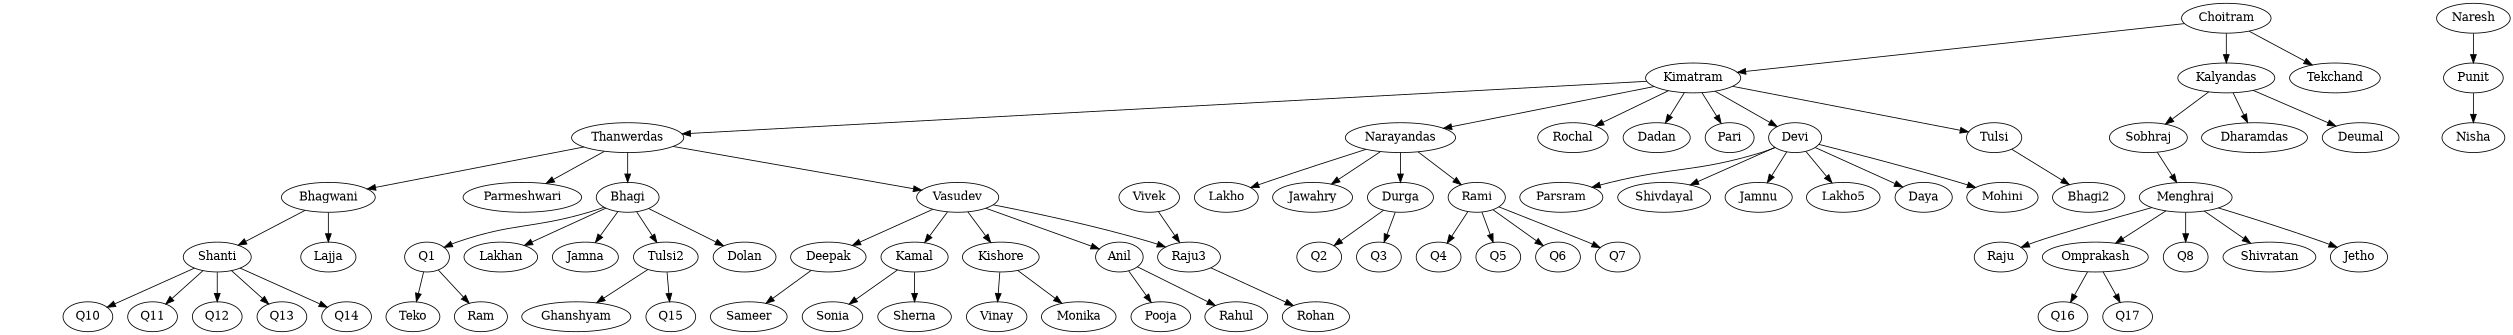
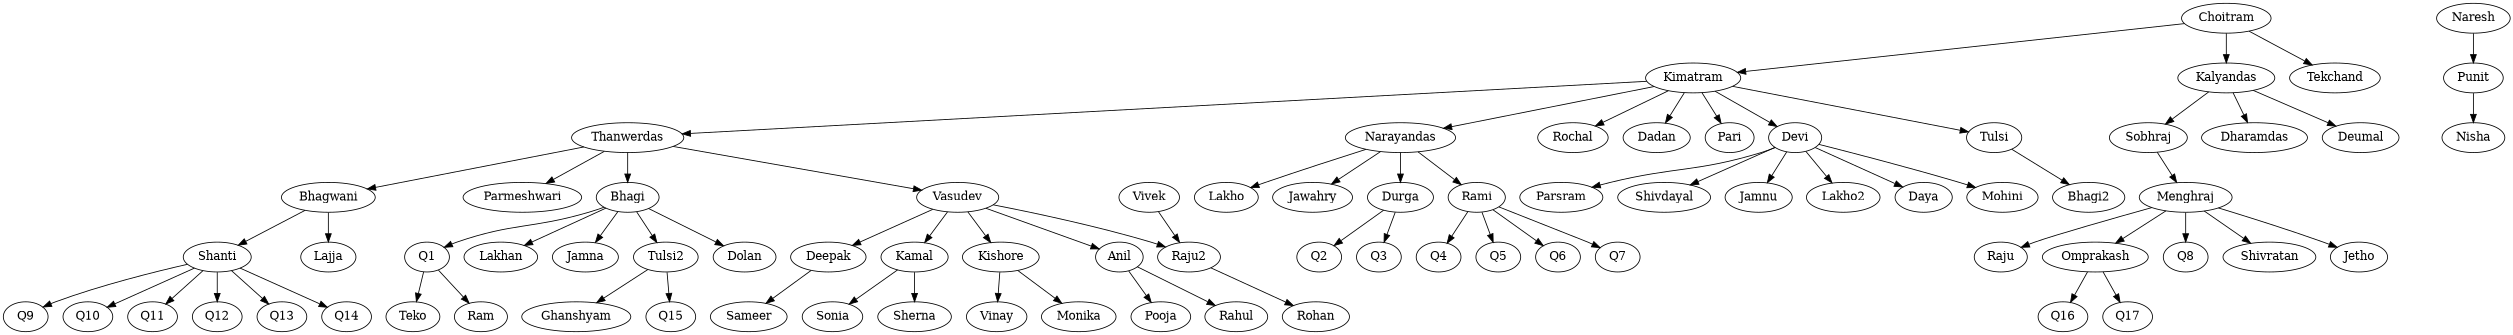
  digraph {
    n1 [label=Choitram]
    n2 [label=Kimatram]
    n3 [label=Kalyandas]
    n4 [label=Tekchand]
    n5 [label=Thanwerdas]
    n6 [label=Narayandas]
    n7 [label=Rochal]
    n8 [label=Dadan]
    n9 [label=Pari]
    n10 [label=Devi]
    n11 [label=Tulsi]
    n12 [label=Sobhraj]
    n13 [label=Dharamdas]
    n14 [label=Deumal]
    n15 [label=Bhagwani]
    n16 [label=Parmeshwari]
    n17 [label=Bhagi]
    n18 [label=Vasudev]
    n19 [label=Lakho]
    n20 [label=Jawahry]
    n21 [label=Durga]
    n22 [label=Rami]
    n23 [label=Parsram]
    n24 [label=Shivdayal]
    n25 [label=Jamnu]
-   n26 [label=Lakho5]
+   n26 [label=Lakho2]
    n27 [label=Daya]
    n28 [label=Mohini]
    n29 [label=Bhagi2]
    n30 [label=Menghraj]
    n31 [label=Shanti]
    n32 [label=Lajja]
    n33 [label=Q1]
    n34 [label=Lakhan]
    n35 [label=Jamna]
    n36 [label=Tulsi2]
    n37 [label=Dolan]
    n38 [label=Deepak]
    n39 [label=Kamal]
    n40 [label=Kishore]
    n41 [label=Anil]
-   n42 [label=Raju3]
+   n42 [label=Raju2]
    n43 [label=Q2]
    n44 [label=Q3]
    n45 [label=Q4]
    n46 [label=Q5]
    n47 [label=Q6]
    n48 [label=Q7]
    n49 [label=Raju]
    n50 [label=Omprakash]
    n51 [label=Q8]
    n52 [label=Shivratan]
    n53 [label=Jetho]
+   n54 [label=Q9]
    n55 [label=Q10]
    n56 [label=Q11]
    n57 [label=Q12]
    n58 [label=Q13]
    n59 [label=Q14]
    n60 [label=Teko]
    n61 [label=Ram]
    n62 [label=Ghanshyam]
    n63 [label=Q15]
    n64 [label=Q16]
    n65 [label=Q17]
    n66 [label=Sameer]
    n67 [label=Sonia]
    n68 [label=Sherna]
    n69 [label=Vinay]
    n70 [label=Monika]
    n71 [label=Pooja]
    n72 [label=Rahul]
    n73 [label=Naresh]
    n74 [label=Punit]
    n75 [label=Rohan]
    n76 [label=Nisha]
    n77 [label=Vivek]
    n1 -> n2
    n1 -> n3
    n1 -> n4
    n2 -> n5
    n2 -> n6
    n2 -> n7
    n2 -> n8
    n2 -> n9
    n2 -> n10
    n2 -> n11
    n3 -> n12
    n3 -> n13
    n3 -> n14
    n5 -> n15
    n5 -> n16
    n5 -> n17
    n5 -> n18
    n6 -> n19
    n6 -> n20
    n6 -> n21
    n6 -> n22
    n10 -> n23
    n10 -> n24
    n10 -> n25
    n10 -> n26
    n10 -> n27
    n10 -> n28
    n11 -> n29
    n12 -> n30
    n15 -> n31
    n15 -> n32
    n17 -> n33
    n17 -> n34
    n17 -> n35
    n17 -> n36
    n17 -> n37
    n18 -> n38
    n18 -> n39
    n18 -> n40
    n18 -> n41
    n18 -> n42
    n21 -> n43
    n21 -> n44
    n22 -> n45
    n22 -> n46
    n22 -> n47
    n22 -> n48
    n30 -> n49
    n30 -> n50
    n30 -> n51
    n30 -> n52
    n30 -> n53
+   n31 -> n54
    n31 -> n55
    n31 -> n56
    n31 -> n57
    n31 -> n58
    n31 -> n59
    n33 -> n60
    n33 -> n61
    n36 -> n62
    n36 -> n63
    n38 -> n66
    n39 -> n67
    n39 -> n68
    n40 -> n69
    n40 -> n70
    n41 -> n71
    n41 -> n72
    n42 -> n75
    n50 -> n64
    n50 -> n65
    n73 -> n74
    n74 -> n76
    n77 -> n42
  }
